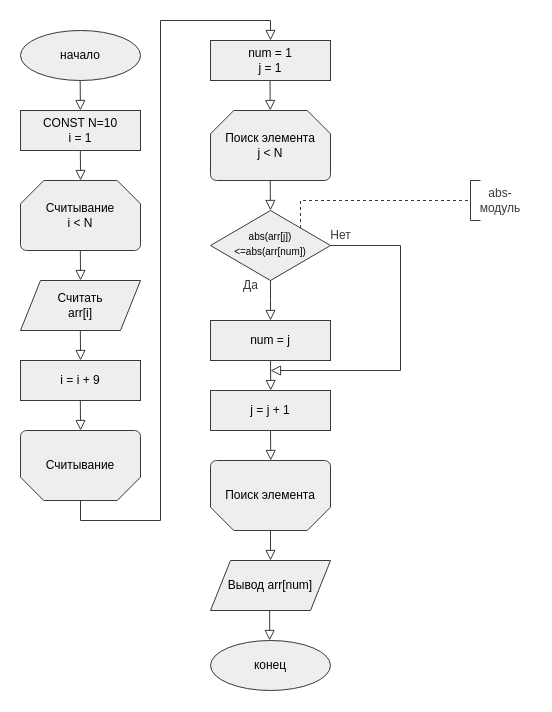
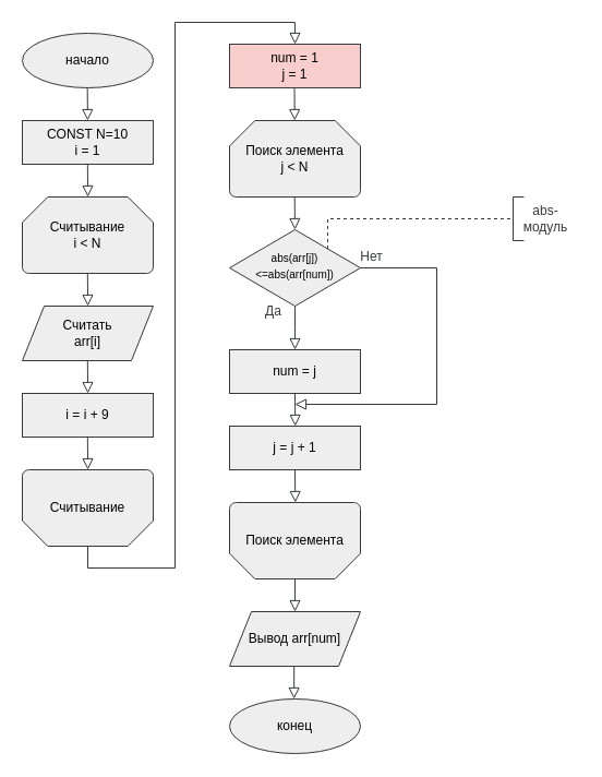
  <mxCell id="0" />
  <mxCell id="1" parent="0" />
  <mxCell id="2" value="начало" style="ellipse;whiteSpace=wrap;html=1;strokeColor=#36393d;fillColor=#eeeeee;fontColor=#000000;" parent="1" vertex="1"><mxGeometry x="20" y="30" width="120" height="50" as="geometry" /></mxCell>
  <mxCell id="3" value="&lt;font style=&quot;font-size: 12px;&quot;&gt;&lt;span style=&quot;&quot;&gt;Считывание&lt;/span&gt;&lt;br&gt;&lt;font style=&quot;font-size: 12px;&quot;&gt;i &amp;lt; N&lt;/font&gt;&lt;/font&gt;" style="strokeWidth=1;html=1;shape=mxgraph.flowchart.loop_limit;whiteSpace=wrap;strokeColor=#36393d;fillColor=#eeeeee;fontColor=#000000;" parent="1" vertex="1"><mxGeometry x="20" y="180" width="120" height="70" as="geometry" /></mxCell>
  <mxCell id="4" value="" style="rounded=0;html=1;jettySize=auto;orthogonalLoop=1;fontSize=11;endArrow=block;endFill=0;endSize=8;strokeWidth=1;shadow=0;labelBackgroundColor=none;edgeStyle=orthogonalEdgeStyle;strokeColor=#36393d;fillColor=#eeeeee;fontColor=#000000;" parent="1" edge="1"><mxGeometry relative="1" as="geometry"><mxPoint x="79.83" y="250" as="sourcePoint" /><mxPoint x="80.1" y="280" as="targetPoint" /></mxGeometry></mxCell>
  <mxCell id="5" value="Считать&lt;br&gt;arr[i]" style="shape=parallelogram;perimeter=parallelogramPerimeter;whiteSpace=wrap;html=1;fixedSize=1;strokeColor=#36393d;fillColor=#eeeeee;fontColor=#000000;" parent="1" vertex="1"><mxGeometry x="20" y="280" width="120" height="50" as="geometry" /></mxCell>
  <mxCell id="6" value="" style="rounded=0;html=1;jettySize=auto;orthogonalLoop=1;fontSize=11;endArrow=block;endFill=0;endSize=8;strokeWidth=1;shadow=0;labelBackgroundColor=none;edgeStyle=orthogonalEdgeStyle;strokeColor=#36393d;fillColor=#eeeeee;fontColor=#000000;" parent="1" edge="1"><mxGeometry relative="1" as="geometry"><mxPoint x="79.66" y="80" as="sourcePoint" /><mxPoint x="79.93" y="110" as="targetPoint" /></mxGeometry></mxCell>
  <mxCell id="7" value="" style="rounded=0;html=1;jettySize=auto;orthogonalLoop=1;fontSize=11;endArrow=block;endFill=0;endSize=8;strokeWidth=1;shadow=0;labelBackgroundColor=none;edgeStyle=orthogonalEdgeStyle;strokeColor=#36393d;fillColor=#eeeeee;fontColor=#000000;" parent="1" edge="1"><mxGeometry relative="1" as="geometry"><mxPoint x="79.83" y="150" as="sourcePoint" /><mxPoint x="80.1" y="180" as="targetPoint" /></mxGeometry></mxCell>
  <mxCell id="8" value="&lt;font style=&quot;font-size: 10px;&quot;&gt;abs(arr[j])&amp;lt;=abs(arr[num])&lt;/font&gt;" style="rhombus;whiteSpace=wrap;html=1;shadow=0;fontFamily=Helvetica;fontSize=12;align=center;strokeWidth=1;spacing=6;spacingTop=-4;strokeColor=#36393d;fillColor=#eeeeee;fontColor=#000000;" parent="1" vertex="1"><mxGeometry x="210" y="210" width="120" height="70" as="geometry" /></mxCell>
  <mxCell id="9" value="" style="rounded=0;html=1;jettySize=auto;orthogonalLoop=1;fontSize=11;endArrow=block;endFill=0;endSize=8;strokeWidth=1;shadow=0;labelBackgroundColor=none;edgeStyle=orthogonalEdgeStyle;strokeColor=#36393d;fillColor=#eeeeee;fontColor=#000000;" parent="1" edge="1"><mxGeometry relative="1" as="geometry"><mxPoint x="79.83" y="330" as="sourcePoint" /><mxPoint x="80.1" y="360" as="targetPoint" /></mxGeometry></mxCell>
  <mxCell id="10" value="" style="rounded=0;html=1;jettySize=auto;orthogonalLoop=1;fontSize=11;endArrow=block;endFill=0;endSize=8;strokeWidth=1;shadow=0;labelBackgroundColor=none;edgeStyle=orthogonalEdgeStyle;strokeColor=#36393d;fillColor=#eeeeee;fontColor=#000000;" parent="1" edge="1"><mxGeometry relative="1" as="geometry"><mxPoint x="79.83" y="400" as="sourcePoint" /><mxPoint x="80.1" y="430" as="targetPoint" /></mxGeometry></mxCell>
  <mxCell id="11" value="Считывание" style="strokeWidth=1;html=1;shape=mxgraph.flowchart.loop_limit;whiteSpace=wrap;strokeColor=#36393d;fillColor=#eeeeee;fontColor=#000000;direction=west;" parent="1" vertex="1"><mxGeometry x="20" y="430" width="120" height="70" as="geometry" /></mxCell>
  <mxCell id="12" value="" style="rounded=0;html=1;jettySize=auto;orthogonalLoop=1;fontSize=11;endArrow=block;endFill=0;endSize=8;strokeWidth=1;shadow=0;labelBackgroundColor=none;edgeStyle=orthogonalEdgeStyle;strokeColor=#36393d;fillColor=#eeeeee;fontColor=#000000;" parent="1" edge="1"><mxGeometry relative="1" as="geometry"><mxPoint x="270" y="530" as="sourcePoint" /><mxPoint x="270" y="560" as="targetPoint" /></mxGeometry></mxCell>
  <mxCell id="13" value="конец" style="ellipse;whiteSpace=wrap;html=1;strokeColor=#36393d;fillColor=#eeeeee;fontColor=#000000;" parent="1" vertex="1"><mxGeometry x="210" y="640" width="120" height="50" as="geometry" /></mxCell>
  <mxCell id="14" value="CONST N=10&lt;br&gt;i = 1" style="rounded=0;whiteSpace=wrap;html=1;strokeColor=#36393d;fillColor=#eeeeee;fontColor=#000000;" parent="1" vertex="1"><mxGeometry x="20" y="110" width="120" height="40" as="geometry" /></mxCell>
  <mxCell id="15" value="i = i + 9" style="rounded=0;whiteSpace=wrap;html=1;strokeColor=#36393d;fillColor=#eeeeee;fontColor=#000000;" parent="1" vertex="1"><mxGeometry x="20" y="360" width="120" height="40" as="geometry" /></mxCell>
  <mxCell id="16" value="" style="rounded=0;html=1;jettySize=auto;orthogonalLoop=1;fontSize=11;endArrow=block;endFill=0;endSize=8;strokeWidth=1;shadow=0;labelBackgroundColor=none;edgeStyle=orthogonalEdgeStyle;strokeColor=#36393d;fillColor=#eeeeee;fontColor=#000000;exitX=0.5;exitY=0;exitDx=0;exitDy=0;exitPerimeter=0;" parent="1" source="11" edge="1"><mxGeometry relative="1" as="geometry"><mxPoint x="79.71" y="570" as="sourcePoint" /><mxPoint x="270" y="40" as="targetPoint" /><Array as="points"><mxPoint x="80" y="520" /><mxPoint x="160" y="520" /><mxPoint x="160" y="20" /><mxPoint x="270" y="20" /></Array></mxGeometry></mxCell>
- <mxCell id="17" value="num = 1&lt;br&gt;j = 1" style="rounded=0;whiteSpace=wrap;html=1;strokeColor=#36393d;fillColor=#eeeeee;fontColor=#000000;" parent="1" vertex="1"><mxGeometry x="210" y="40" width="120" height="40" as="geometry" /></mxCell>
+ <mxCell id="17" value="num = 1&lt;br&gt;j = 1" style="rounded=0;whiteSpace=wrap;html=1;strokeColor=#36393d;fillColor=#f8cecc;fontColor=#000000;" parent="1" vertex="1"><mxGeometry x="210" y="40" width="120" height="40" as="geometry" /></mxCell>
  <mxCell id="18" value="Поиск элемента&lt;br&gt;j &amp;lt; N" style="strokeWidth=1;html=1;shape=mxgraph.flowchart.loop_limit;whiteSpace=wrap;strokeColor=#36393d;fillColor=#eeeeee;fontColor=#000000;" parent="1" vertex="1"><mxGeometry x="210" y="110" width="120" height="70" as="geometry" /></mxCell>
  <mxCell id="19" value="" style="rounded=0;html=1;jettySize=auto;orthogonalLoop=1;fontSize=11;endArrow=block;endFill=0;endSize=8;strokeWidth=1;shadow=0;labelBackgroundColor=none;edgeStyle=orthogonalEdgeStyle;strokeColor=#36393d;fillColor=#eeeeee;fontColor=#000000;" parent="1" edge="1"><mxGeometry relative="1" as="geometry"><mxPoint x="269.5" y="80" as="sourcePoint" /><mxPoint x="269.77" y="110" as="targetPoint" /></mxGeometry></mxCell>
  <mxCell id="20" value="" style="rounded=0;html=1;jettySize=auto;orthogonalLoop=1;fontSize=11;endArrow=block;endFill=0;endSize=8;strokeWidth=1;shadow=0;labelBackgroundColor=none;edgeStyle=orthogonalEdgeStyle;strokeColor=#36393d;fillColor=#eeeeee;fontColor=#000000;" parent="1" edge="1"><mxGeometry relative="1" as="geometry"><mxPoint x="269.71" y="180" as="sourcePoint" /><mxPoint x="269.98" y="210" as="targetPoint" /></mxGeometry></mxCell>
  <mxCell id="21" value="" style="rounded=0;html=1;jettySize=auto;orthogonalLoop=1;fontSize=11;endArrow=block;endFill=0;endSize=8;strokeWidth=1;shadow=0;labelBackgroundColor=none;edgeStyle=orthogonalEdgeStyle;strokeColor=#36393d;fillColor=#eeeeee;fontColor=#000000;exitX=0.5;exitY=1;exitDx=0;exitDy=0;" parent="1" source="8" edge="1"><mxGeometry relative="1" as="geometry"><mxPoint x="269.58" y="280" as="sourcePoint" /><mxPoint x="270" y="320" as="targetPoint" /><Array as="points" /></mxGeometry></mxCell>
  <mxCell id="22" value="Да" style="text;html=1;align=center;verticalAlign=middle;resizable=0;points=[];autosize=1;strokeColor=none;fillColor=none;fontColor=#36393d;" parent="1" vertex="1"><mxGeometry x="230" y="270" width="40" height="30" as="geometry" /></mxCell>
  <mxCell id="23" value="num = j" style="rounded=0;whiteSpace=wrap;html=1;strokeColor=#36393d;fillColor=#eeeeee;fontColor=#000000;" parent="1" vertex="1"><mxGeometry x="210" y="320" width="120" height="40" as="geometry" /></mxCell>
  <mxCell id="24" value="Поиск элемента" style="strokeWidth=1;html=1;shape=mxgraph.flowchart.loop_limit;whiteSpace=wrap;strokeColor=#36393d;fillColor=#eeeeee;fontColor=#000000;direction=west;" parent="1" vertex="1"><mxGeometry x="210" y="460" width="120" height="70" as="geometry" /></mxCell>
  <mxCell id="25" value="" style="rounded=0;html=1;jettySize=auto;orthogonalLoop=1;fontSize=11;endArrow=block;endFill=0;endSize=8;strokeWidth=1;shadow=0;labelBackgroundColor=none;edgeStyle=orthogonalEdgeStyle;strokeColor=#36393d;fillColor=#eeeeee;fontColor=#000000;" parent="1" edge="1"><mxGeometry relative="1" as="geometry"><mxPoint x="270" y="360" as="sourcePoint" /><mxPoint x="270.27" y="390" as="targetPoint" /></mxGeometry></mxCell>
  <mxCell id="26" value="" style="rounded=0;html=1;jettySize=auto;orthogonalLoop=1;fontSize=11;endArrow=block;endFill=0;endSize=8;strokeWidth=1;shadow=0;labelBackgroundColor=none;edgeStyle=orthogonalEdgeStyle;strokeColor=#36393d;fillColor=#eeeeee;fontColor=#000000;exitX=1;exitY=0.5;exitDx=0;exitDy=0;" parent="1" source="8" edge="1"><mxGeometry relative="1" as="geometry"><mxPoint x="529.92" y="260" as="sourcePoint" /><mxPoint x="270" y="370" as="targetPoint" /><Array as="points"><mxPoint x="400" y="245" /><mxPoint x="400" y="370" /></Array></mxGeometry></mxCell>
  <mxCell id="27" value="j = j + 1" style="rounded=0;whiteSpace=wrap;html=1;strokeColor=#36393d;fillColor=#eeeeee;fontColor=#000000;" parent="1" vertex="1"><mxGeometry x="210" y="390" width="120" height="40" as="geometry" /></mxCell>
  <mxCell id="28" value="" style="rounded=0;html=1;jettySize=auto;orthogonalLoop=1;fontSize=11;endArrow=block;endFill=0;endSize=8;strokeWidth=1;shadow=0;labelBackgroundColor=none;edgeStyle=orthogonalEdgeStyle;strokeColor=#36393d;fillColor=#eeeeee;fontColor=#000000;" parent="1" edge="1"><mxGeometry relative="1" as="geometry"><mxPoint x="270" y="430" as="sourcePoint" /><mxPoint x="270.27" y="460" as="targetPoint" /></mxGeometry></mxCell>
  <mxCell id="29" value="Нет" style="text;html=1;align=center;verticalAlign=middle;resizable=0;points=[];autosize=1;strokeColor=none;fillColor=none;fontColor=#36393d;" parent="1" vertex="1"><mxGeometry x="320" y="220" width="40" height="30" as="geometry" /></mxCell>
  <mxCell id="30" value="Вывод arr[num]" style="shape=parallelogram;perimeter=parallelogramPerimeter;whiteSpace=wrap;html=1;fixedSize=1;strokeColor=#36393d;fillColor=#eeeeee;fontColor=#000000;" parent="1" vertex="1"><mxGeometry x="210" y="560" width="120" height="50" as="geometry" /></mxCell>
  <mxCell id="31" value="" style="rounded=0;html=1;jettySize=auto;orthogonalLoop=1;fontSize=11;endArrow=block;endFill=0;endSize=8;strokeWidth=1;shadow=0;labelBackgroundColor=none;edgeStyle=orthogonalEdgeStyle;strokeColor=#36393d;fillColor=#eeeeee;fontColor=#000000;" parent="1" edge="1"><mxGeometry relative="1" as="geometry"><mxPoint x="269.17" y="610" as="sourcePoint" /><mxPoint x="269.17" y="640" as="targetPoint" /></mxGeometry></mxCell>
  <mxCell id="32" value="" style="endArrow=none;dashed=1;html=1;rounded=0;exitX=1;exitY=0;exitDx=0;exitDy=0;strokeColor=#36393d;" edge="1" parent="1" source="8"><mxGeometry width="50" height="50" relative="1" as="geometry"><mxPoint x="330" y="290" as="sourcePoint" /><mxPoint x="470" y="200" as="targetPoint" /><Array as="points"><mxPoint x="300" y="200" /><mxPoint x="330" y="200" /></Array></mxGeometry></mxCell>
  <mxCell id="33" value="" style="strokeWidth=1;html=1;shape=mxgraph.flowchart.annotation_1;align=left;pointerEvents=1;direction=east;strokeColor=#36393d;" vertex="1" parent="1"><mxGeometry x="470" y="180" width="10" height="40" as="geometry" /></mxCell>
  <mxCell id="34" value="abs-модуль" style="text;html=1;strokeColor=none;fillColor=none;align=center;verticalAlign=middle;whiteSpace=wrap;rounded=0;fontColor=#36393d;" vertex="1" parent="1"><mxGeometry x="470" y="185" width="60" height="30" as="geometry" /></mxCell>
